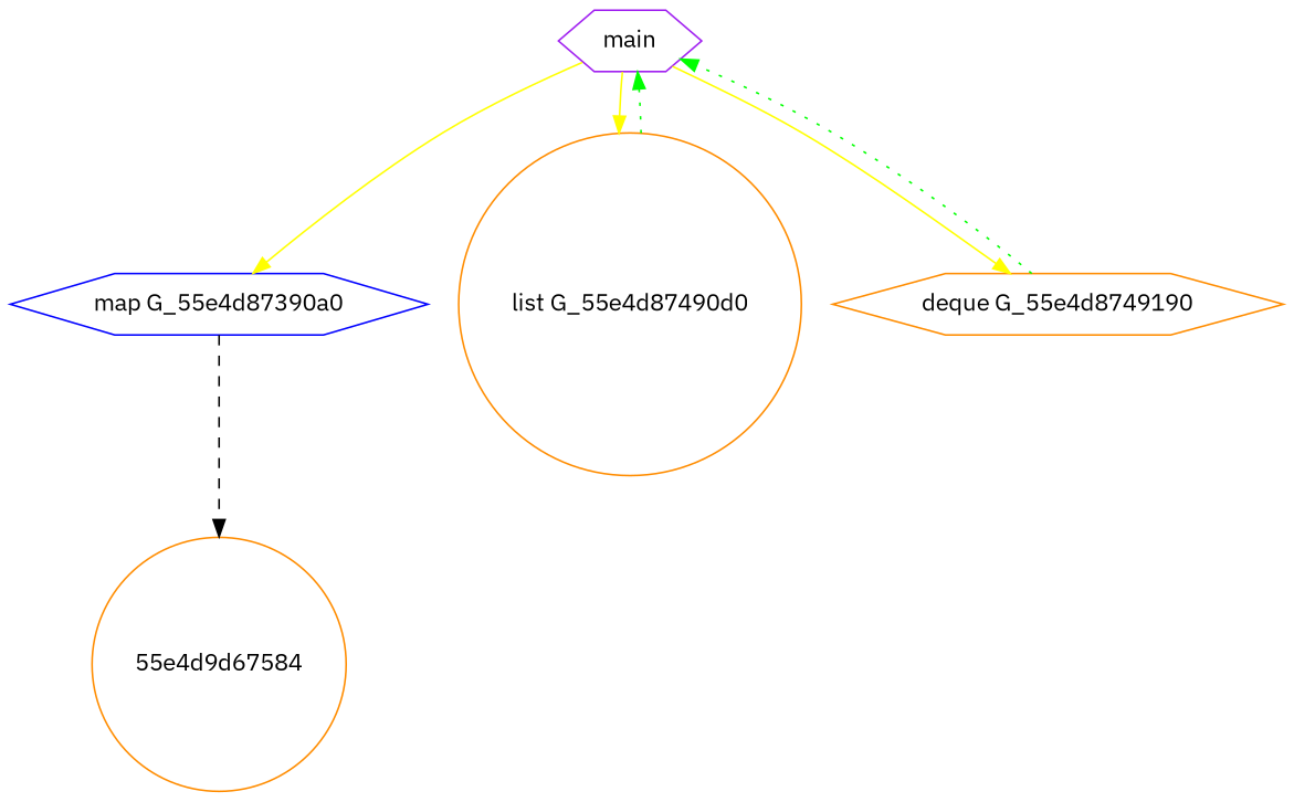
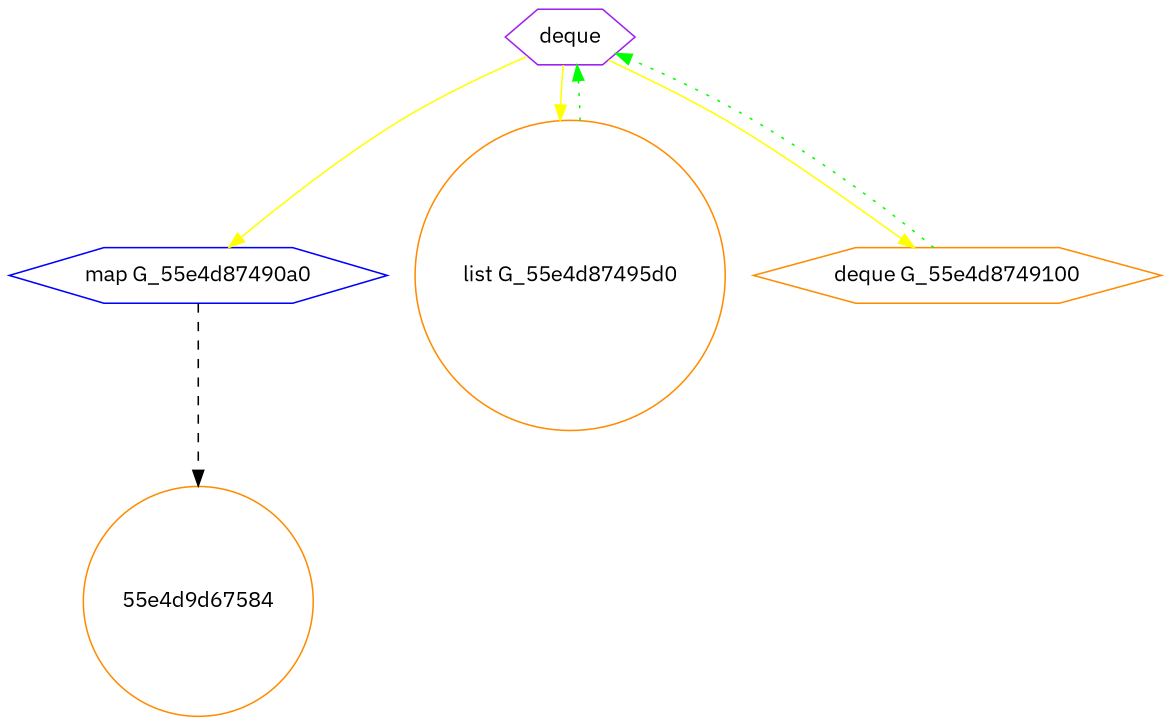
  digraph {
    fontname="IBM Plex Sans"
    node [color=darkorange fontname="IBM Plex Sans" shape=hexagon]
    edge [fontname="IBM Plex Sans" color=yellow]
-   "map G_55e4d87490a0" [color=blue label="map G_55e4d87390a0"]
+   "map G_55e4d87490a0" [color=blue]
    "55e4d9d67584" [shape=circle]
-   n3 [color=purple label=main]
-   "list G_55e4d87490d0" [shape=circle]
-   "deque G_55e4d8749100" [label="deque G_55e4d8749190"]
+   n3 [color=purple label=deque]
+   "list G_55e4d87490d0" [shape=circle label="list G_55e4d87495d0"]
+   "deque G_55e4d8749100"
    "map G_55e4d87490a0" -> "55e4d9d67584" [style=dashed color=""]
    n3 -> "map G_55e4d87490a0"
    n3 -> "list G_55e4d87490d0"
    n3 -> "deque G_55e4d8749100"
    "list G_55e4d87490d0" -> n3 [color=green style=dotted]
    "deque G_55e4d8749100" -> n3 [color=green style=dotted]
  }
